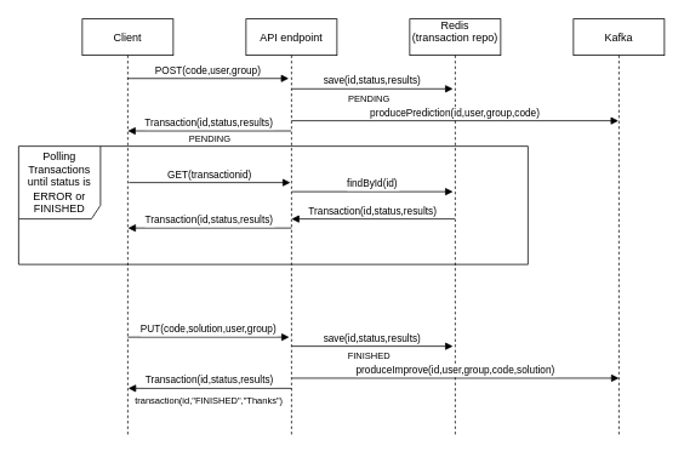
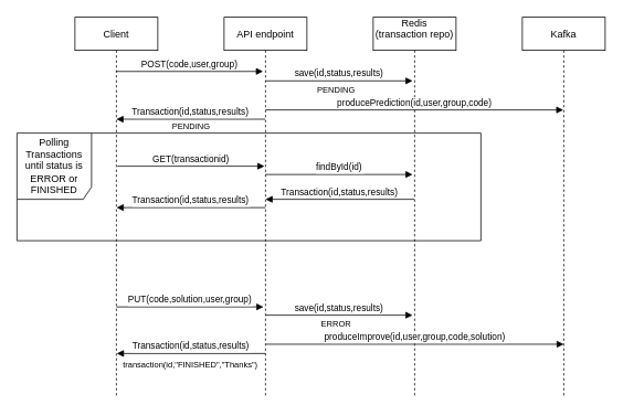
  <mxCell id="0" />
  <mxCell id="1" parent="0" />
  <mxCell id="2" value="Client" style="shape=umlLifeline;perimeter=lifelinePerimeter;container=1;collapsible=0;recursiveResize=0;rounded=0;shadow=0;strokeWidth=1;" parent="1" vertex="1"><mxGeometry x="90" y="20" width="100" height="460" as="geometry" /></mxCell>
  <mxCell id="3" value="API endpoint" style="shape=umlLifeline;perimeter=lifelinePerimeter;container=1;collapsible=0;recursiveResize=0;rounded=0;shadow=0;strokeWidth=1;" parent="1" vertex="1"><mxGeometry x="270" y="20" width="100" height="460" as="geometry" /></mxCell>
  <mxCell id="4" value="POST(code,user,group)" style="verticalAlign=bottom;endArrow=block;entryX=0.47;entryY=0.088;shadow=0;strokeWidth=1;entryDx=0;entryDy=0;entryPerimeter=0;" parent="1" edge="1"><mxGeometry relative="1" as="geometry"><mxPoint x="139.5" y="85.48" as="sourcePoint" /><mxPoint x="317" y="85.48" as="targetPoint" /></mxGeometry></mxCell>
  <mxCell id="5" value="Transaction(id,status,results)" style="verticalAlign=bottom;endArrow=block;shadow=0;strokeWidth=1;entryX=0.5;entryY=0.145;entryDx=0;entryDy=0;entryPerimeter=0;" parent="1" edge="1"><mxGeometry relative="1" as="geometry"><mxPoint x="319.5" y="143.2" as="sourcePoint" /><mxPoint x="140" y="143.2" as="targetPoint" /></mxGeometry></mxCell>
  <mxCell id="6" value="PENDING" style="text;html=1;align=center;verticalAlign=middle;resizable=0;points=[];autosize=1;strokeColor=none;fillColor=none;fontSize=10;" vertex="1" parent="1"><mxGeometry x="200" y="141" width="60" height="20" as="geometry" /></mxCell>
  <mxCell id="7" value="Redis&#10;(transaction repo)&#10;" style="shape=umlLifeline;perimeter=lifelinePerimeter;container=1;collapsible=0;recursiveResize=0;rounded=0;shadow=0;strokeWidth=1;" vertex="1" parent="1"><mxGeometry x="450" y="20" width="100" height="460" as="geometry" /></mxCell>
  <mxCell id="8" value="save(id,status,results)" style="verticalAlign=bottom;endArrow=block;entryX=0.47;entryY=0.088;shadow=0;strokeWidth=1;entryDx=0;entryDy=0;entryPerimeter=0;" edge="1" parent="7"><mxGeometry relative="1" as="geometry"><mxPoint x="-130" y="360" as="sourcePoint" /><mxPoint x="47.5" y="360" as="targetPoint" /></mxGeometry></mxCell>
  <mxCell id="9" value="save(id,status,results)" style="verticalAlign=bottom;endArrow=block;entryX=0.47;entryY=0.088;shadow=0;strokeWidth=1;entryDx=0;entryDy=0;entryPerimeter=0;" edge="1" parent="1"><mxGeometry relative="1" as="geometry"><mxPoint x="320" y="96.88" as="sourcePoint" /><mxPoint x="497.5" y="96.88" as="targetPoint" /></mxGeometry></mxCell>
  <mxCell id="10" value="&lt;div&gt;Polling Transactions&lt;/div&gt;&lt;div&gt;until status is&lt;/div&gt;ERROR or FINISHED" style="shape=umlFrame;whiteSpace=wrap;html=1;width=90;height=80;" vertex="1" parent="1"><mxGeometry x="20" y="160" width="560" height="130" as="geometry" /></mxCell>
  <mxCell id="11" value="GET(transactionid)" style="verticalAlign=bottom;endArrow=block;entryX=0.47;entryY=0.088;shadow=0;strokeWidth=1;entryDx=0;entryDy=0;entryPerimeter=0;" edge="1" parent="1"><mxGeometry relative="1" as="geometry"><mxPoint x="141.25" y="200" as="sourcePoint" /><mxPoint x="318.75" y="200" as="targetPoint" /></mxGeometry></mxCell>
  <mxCell id="12" value="Transaction(id,status,results)" style="verticalAlign=bottom;endArrow=block;shadow=0;strokeWidth=1;entryX=0.5;entryY=0.145;entryDx=0;entryDy=0;entryPerimeter=0;" edge="1" parent="1"><mxGeometry relative="1" as="geometry"><mxPoint x="319.75" y="250" as="sourcePoint" /><mxPoint x="140.25" y="250" as="targetPoint" /></mxGeometry></mxCell>
  <mxCell id="13" value="findById(id)" style="verticalAlign=bottom;endArrow=block;entryX=0.47;entryY=0.088;shadow=0;strokeWidth=1;entryDx=0;entryDy=0;entryPerimeter=0;" edge="1" parent="1"><mxGeometry relative="1" as="geometry"><mxPoint x="320" y="210" as="sourcePoint" /><mxPoint x="497.5" y="210" as="targetPoint" /></mxGeometry></mxCell>
  <mxCell id="14" value="Transaction(id,status,results)" style="verticalAlign=bottom;endArrow=block;shadow=0;strokeWidth=1;entryX=0.5;entryY=0.145;entryDx=0;entryDy=0;entryPerimeter=0;" edge="1" parent="1"><mxGeometry relative="1" as="geometry"><mxPoint x="499.5" y="240" as="sourcePoint" /><mxPoint x="320" y="240" as="targetPoint" /></mxGeometry></mxCell>
  <mxCell id="15" value="Kafka" style="shape=umlLifeline;perimeter=lifelinePerimeter;container=1;collapsible=0;recursiveResize=0;rounded=0;shadow=0;strokeWidth=1;" vertex="1" parent="1"><mxGeometry x="630" y="20" width="100" height="460" as="geometry" /></mxCell>
  <mxCell id="16" value="producePrediction(id,user,group,code)" style="verticalAlign=bottom;endArrow=block;shadow=0;strokeWidth=1;" edge="1" parent="1"><mxGeometry relative="1" as="geometry"><mxPoint x="320" y="132" as="sourcePoint" /><mxPoint x="679.5" y="132" as="targetPoint" /></mxGeometry></mxCell>
  <mxCell id="17" value="PENDING" style="text;html=1;align=center;verticalAlign=middle;resizable=0;points=[];autosize=1;strokeColor=none;fillColor=none;fontSize=10;" vertex="1" parent="1"><mxGeometry x="375" y="97" width="60" height="20" as="geometry" /></mxCell>
  <mxCell id="18" value="PUT(code,solution,user,group)" style="verticalAlign=bottom;endArrow=block;entryX=0.47;entryY=0.088;shadow=0;strokeWidth=1;entryDx=0;entryDy=0;entryPerimeter=0;" edge="1" parent="1"><mxGeometry relative="1" as="geometry"><mxPoint x="140" y="370" as="sourcePoint" /><mxPoint x="317.5" y="370" as="targetPoint" /></mxGeometry></mxCell>
  <mxCell id="19" value="Transaction(id,status,results)" style="verticalAlign=bottom;endArrow=block;shadow=0;strokeWidth=1;entryX=0.5;entryY=0.145;entryDx=0;entryDy=0;entryPerimeter=0;" edge="1" parent="1"><mxGeometry relative="1" as="geometry"><mxPoint x="320" y="426.32" as="sourcePoint" /><mxPoint x="140.5" y="426.32" as="targetPoint" /></mxGeometry></mxCell>
  <mxCell id="20" value="produceImprove(id,user,group,code,solution)" style="verticalAlign=bottom;endArrow=block;shadow=0;strokeWidth=1;" edge="1" parent="1"><mxGeometry relative="1" as="geometry"><mxPoint x="320.5" y="415.12" as="sourcePoint" /><mxPoint x="680" y="415.12" as="targetPoint" /></mxGeometry></mxCell>
  <mxCell id="21" value="transaction(id,&quot;FINISHED&quot;,&quot;Thanks&quot;)" style="text;html=1;align=center;verticalAlign=middle;resizable=0;points=[];autosize=1;strokeColor=none;fillColor=none;fontSize=10;" vertex="1" parent="1"><mxGeometry x="139" y="430" width="180" height="20" as="geometry" /></mxCell>
- <mxCell id="22" value="FINISHED" style="text;html=1;align=center;verticalAlign=middle;resizable=0;points=[];autosize=1;strokeColor=none;fillColor=none;fontSize=10;" vertex="1" parent="1"><mxGeometry x="375" y="380" width="60" height="20" as="geometry" /></mxCell>
+ <mxCell id="22" value="ERROR" style="text;html=1;align=center;verticalAlign=middle;resizable=0;points=[];autosize=1;strokeColor=none;fillColor=none;fontSize=10;" vertex="1" parent="1"><mxGeometry x="375" y="380" width="60" height="20" as="geometry" /></mxCell>
